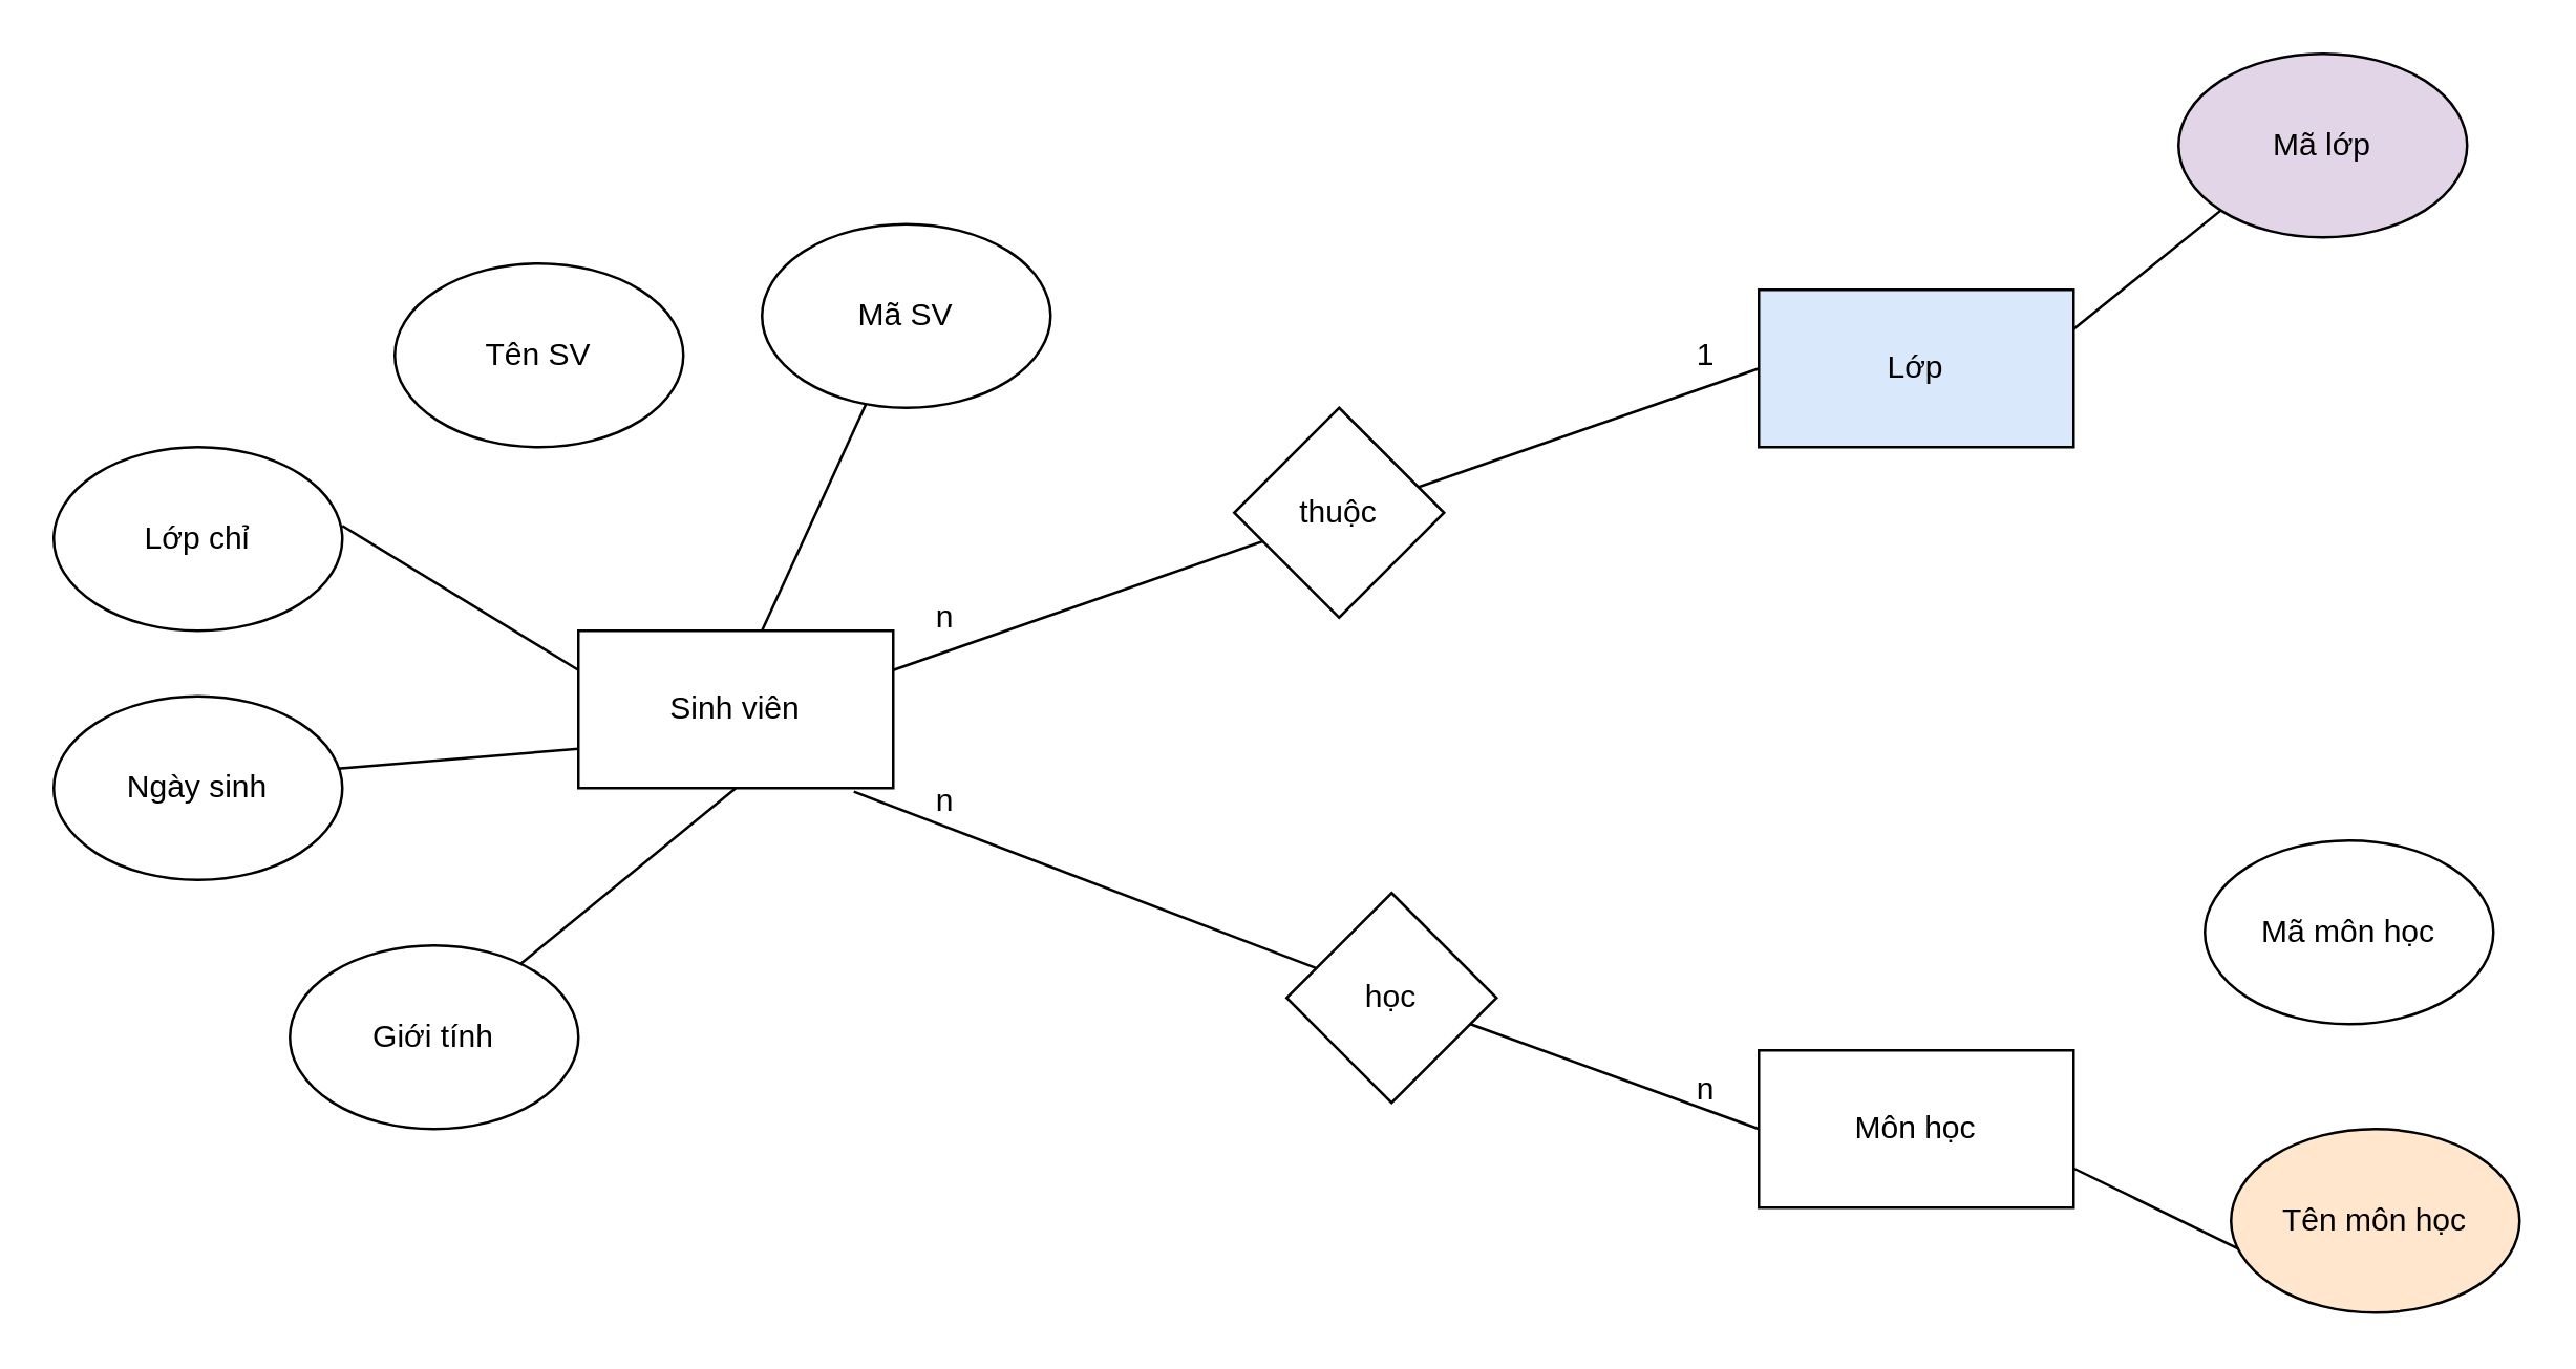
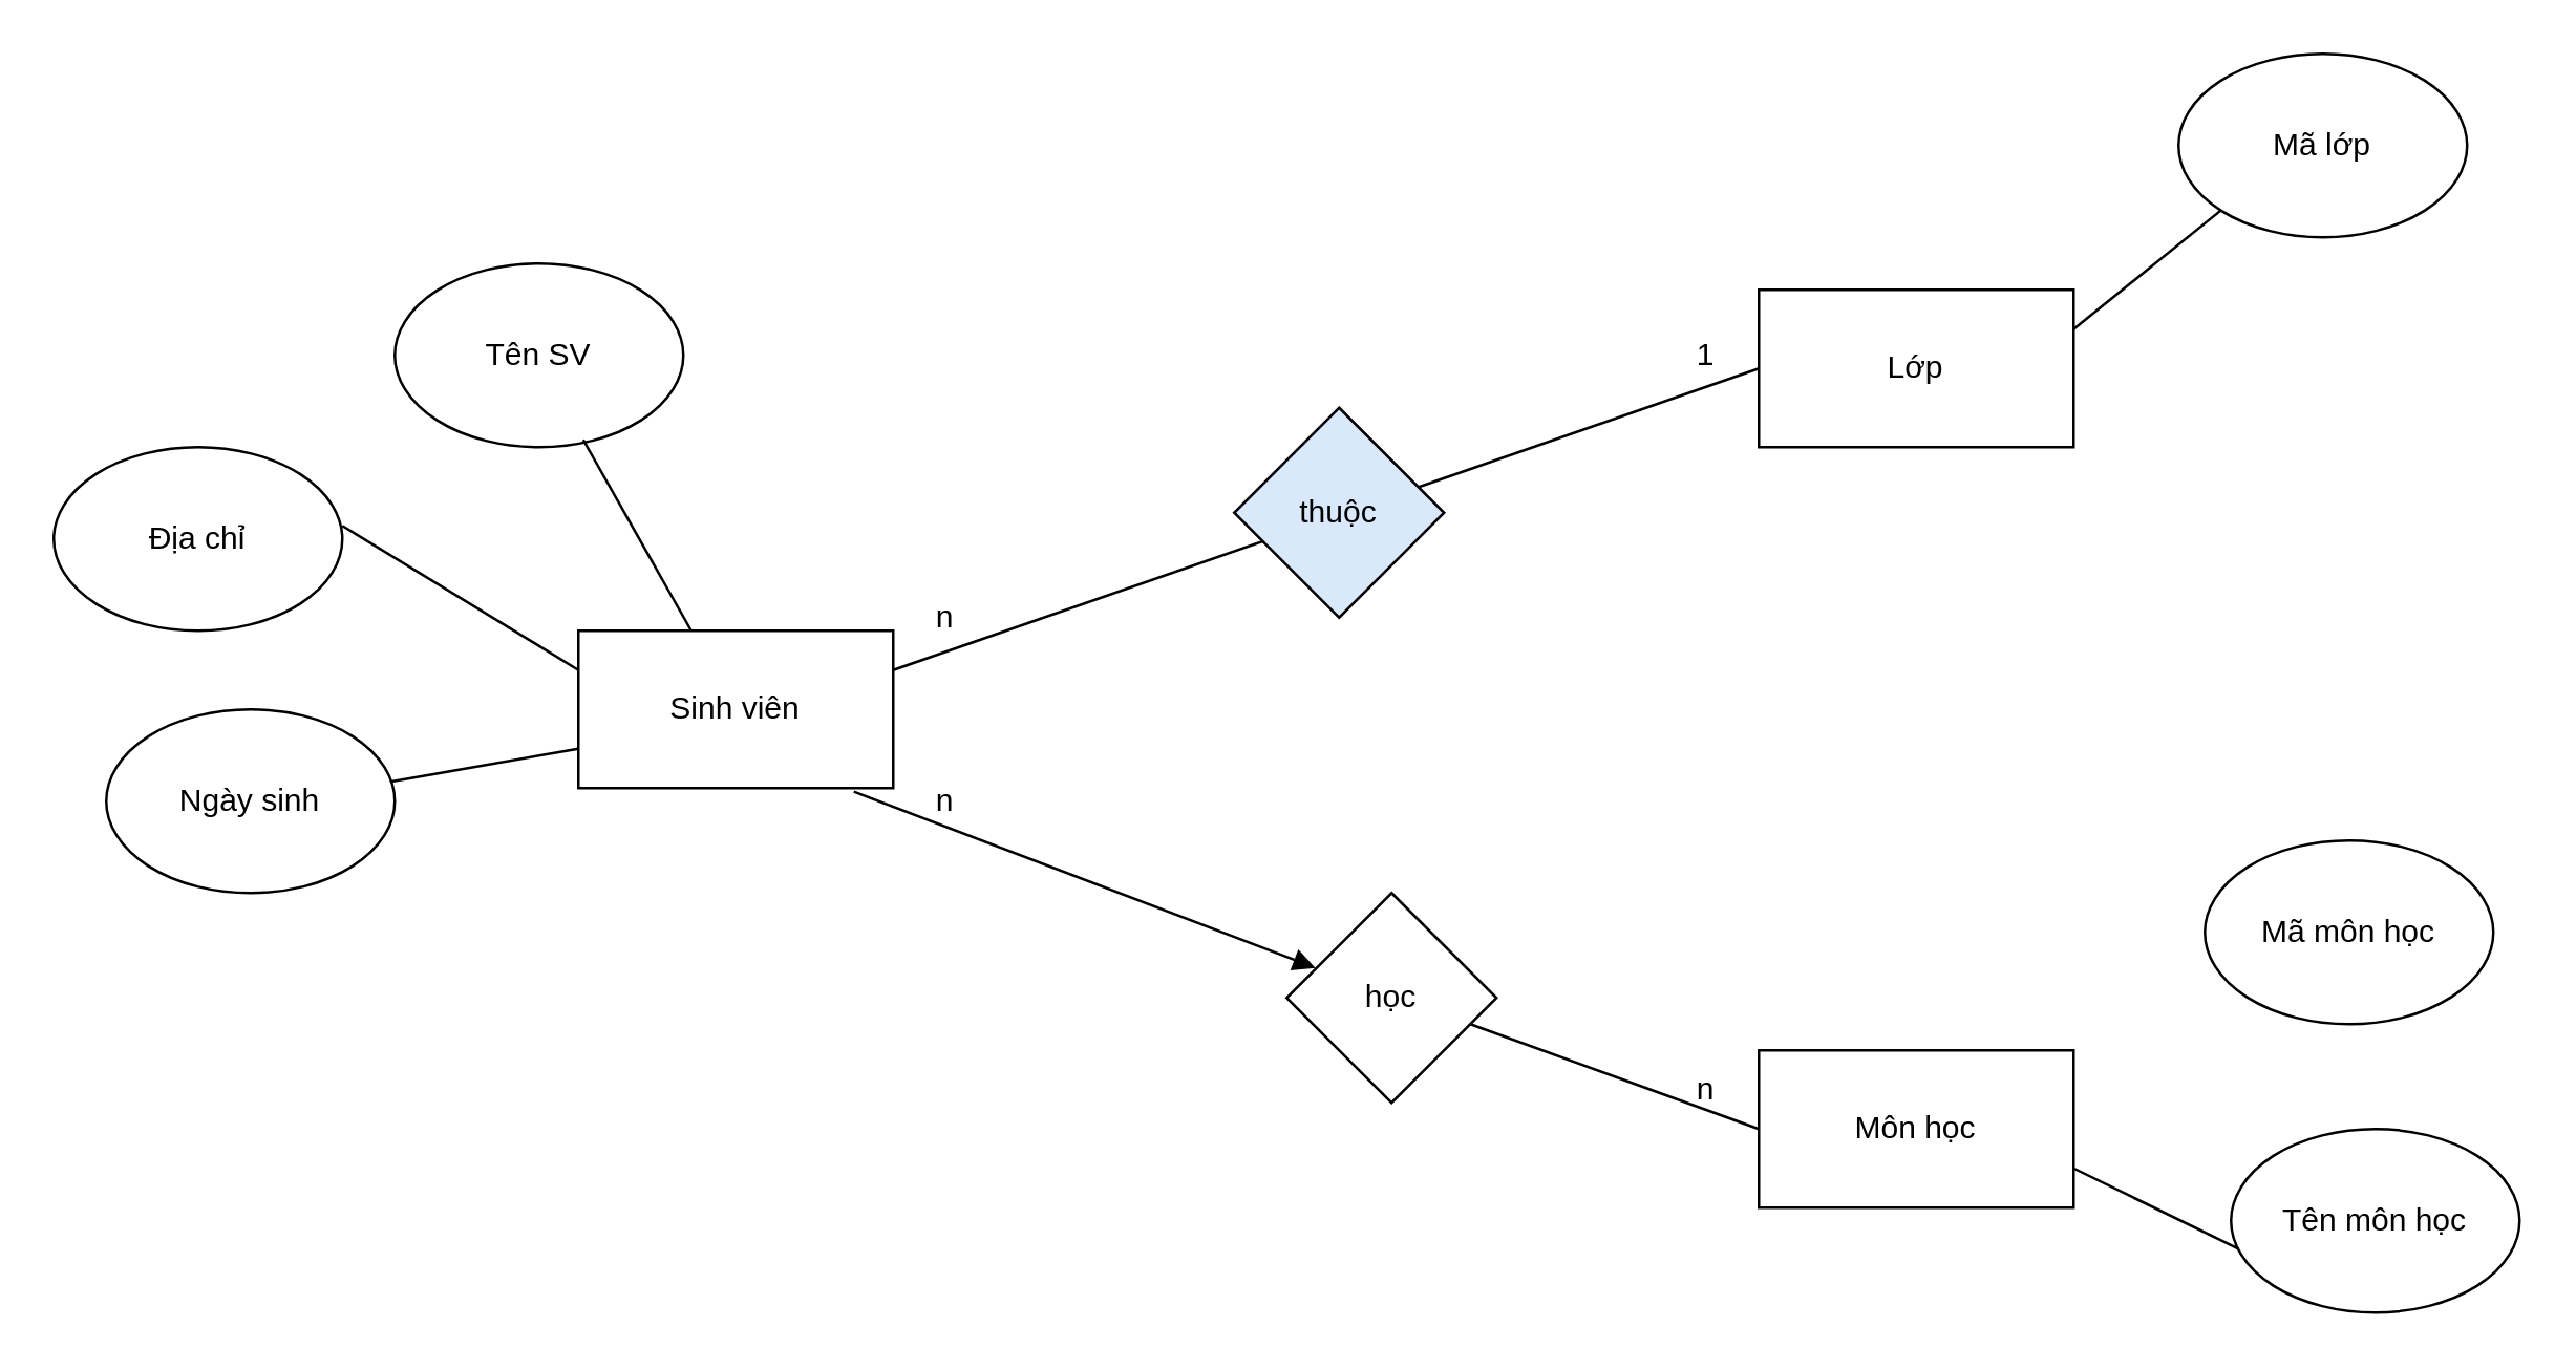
  <mxCell id="0" />
  <mxCell id="1" parent="0" />
  <mxCell id="2" value="Sinh viên" style="rounded=0;whiteSpace=wrap;html=1;" vertex="1" parent="1"><mxGeometry x="220" y="240" width="120" height="60" as="geometry" /></mxCell>
  <mxCell id="3" value="" style="endArrow=none;html=1;rounded=0;entryX=0;entryY=0.25;entryDx=0;entryDy=0;" edge="1" parent="1" target="2"><mxGeometry width="50" height="50" relative="1" as="geometry"><mxPoint x="130" y="200" as="sourcePoint" /><mxPoint x="210" y="240" as="targetPoint" /></mxGeometry></mxCell>
- <mxCell id="4" value="Mã SV" style="ellipse;whiteSpace=wrap;html=1;" vertex="1" parent="1"><mxGeometry x="290" y="85" width="110" height="70" as="geometry" /></mxCell>
- <mxCell id="5" value="Giới tính" style="ellipse;whiteSpace=wrap;html=1;" vertex="1" parent="1"><mxGeometry x="110" y="360" width="110" height="70" as="geometry" /></mxCell>
  <mxCell id="6" value="Tên SV" style="ellipse;whiteSpace=wrap;html=1;" vertex="1" parent="1"><mxGeometry x="150" y="100" width="110" height="70" as="geometry" /></mxCell>
- <mxCell id="7" value="Ngày sinh" style="ellipse;whiteSpace=wrap;html=1;" vertex="1" parent="1"><mxGeometry x="20" y="265" width="110" height="70" as="geometry" /></mxCell>
- <mxCell id="8" value="Lớp chỉ" style="ellipse;whiteSpace=wrap;html=1;" vertex="1" parent="1"><mxGeometry x="20" y="170" width="110" height="70" as="geometry" /></mxCell>
+ <mxCell id="7" value="Ngày sinh" style="ellipse;whiteSpace=wrap;html=1;" vertex="1" parent="1"><mxGeometry x="40" y="270" width="110" height="70" as="geometry" /></mxCell>
+ <mxCell id="8" value="Địa chỉ" style="ellipse;whiteSpace=wrap;html=1;" vertex="1" parent="1"><mxGeometry x="20" y="170" width="110" height="70" as="geometry" /></mxCell>
  <mxCell id="9" value="" style="endArrow=none;html=1;rounded=0;entryX=0;entryY=0.75;entryDx=0;entryDy=0;exitX=0.984;exitY=0.394;exitDx=0;exitDy=0;exitPerimeter=0;" edge="1" parent="1" source="7" target="2"><mxGeometry width="50" height="50" relative="1" as="geometry"><mxPoint x="160" y="370" as="sourcePoint" /><mxPoint x="210" y="320" as="targetPoint" /></mxGeometry></mxCell>
- <mxCell id="10" value="" style="endArrow=none;html=1;rounded=0;exitX=0.798;exitY=0.103;exitDx=0;exitDy=0;exitPerimeter=0;entryX=0.5;entryY=1;entryDx=0;entryDy=0;" edge="1" parent="1" source="5" target="2"><mxGeometry width="50" height="50" relative="1" as="geometry"><mxPoint x="220" y="360" as="sourcePoint" /><mxPoint x="270" y="310" as="targetPoint" /></mxGeometry></mxCell>
- <mxCell id="11" value="" style="endArrow=none;html=1;rounded=0;exitX=0.583;exitY=0;exitDx=0;exitDy=0;exitPerimeter=0;" edge="1" parent="1" source="2" target="4"><mxGeometry width="50" height="50" relative="1" as="geometry"><mxPoint x="290" y="230" as="sourcePoint" /><mxPoint x="320" y="170" as="targetPoint" /></mxGeometry></mxCell>
- <mxCell id="13" value="Lớp" style="rounded=0;whiteSpace=wrap;html=1;fillColor=#dae8fc;" vertex="1" parent="1"><mxGeometry x="670" y="110" width="120" height="60" as="geometry" /></mxCell>
- <mxCell id="14" value="Mã lớp" style="ellipse;whiteSpace=wrap;html=1;fillColor=#e1d5e7;" vertex="1" parent="1"><mxGeometry x="830" y="20" width="110" height="70" as="geometry" /></mxCell>
+ <mxCell id="12" value="" style="endArrow=none;html=1;rounded=0;entryX=0.653;entryY=0.96;entryDx=0;entryDy=0;entryPerimeter=0;" edge="1" parent="1" source="2" target="6"><mxGeometry width="50" height="50" relative="1" as="geometry"><mxPoint x="220" y="230" as="sourcePoint" /><mxPoint x="270" y="180" as="targetPoint" /></mxGeometry></mxCell>
+ <mxCell id="13" value="Lớp" style="rounded=0;whiteSpace=wrap;html=1;" vertex="1" parent="1"><mxGeometry x="670" y="110" width="120" height="60" as="geometry" /></mxCell>
+ <mxCell id="14" value="Mã lớp" style="ellipse;whiteSpace=wrap;html=1;" vertex="1" parent="1"><mxGeometry x="830" y="20" width="110" height="70" as="geometry" /></mxCell>
  <mxCell id="15" value="" style="endArrow=none;html=1;rounded=0;exitX=1;exitY=0.25;exitDx=0;exitDy=0;entryX=0;entryY=1;entryDx=0;entryDy=0;" edge="1" parent="1" source="13" target="14"><mxGeometry width="50" height="50" relative="1" as="geometry"><mxPoint x="800" y="140" as="sourcePoint" /><mxPoint x="850" y="90" as="targetPoint" /></mxGeometry></mxCell>
  <mxCell id="16" value="Môn học" style="rounded=0;whiteSpace=wrap;html=1;" vertex="1" parent="1"><mxGeometry x="670" y="400" width="120" height="60" as="geometry" /></mxCell>
- <mxCell id="17" value="Tên môn học" style="ellipse;whiteSpace=wrap;html=1;fillColor=#ffe6cc;" vertex="1" parent="1"><mxGeometry x="850" y="430" width="110" height="70" as="geometry" /></mxCell>
+ <mxCell id="17" value="Tên môn học" style="ellipse;whiteSpace=wrap;html=1;" vertex="1" parent="1"><mxGeometry x="850" y="430" width="110" height="70" as="geometry" /></mxCell>
  <mxCell id="18" value="Mã môn học" style="ellipse;whiteSpace=wrap;html=1;" vertex="1" parent="1"><mxGeometry x="840" y="320" width="110" height="70" as="geometry" /></mxCell>
  <mxCell id="19" value="" style="endArrow=none;html=1;rounded=0;entryX=0.027;entryY=0.654;entryDx=0;entryDy=0;entryPerimeter=0;exitX=1;exitY=0.75;exitDx=0;exitDy=0;" edge="1" parent="1" source="16" target="17"><mxGeometry width="50" height="50" relative="1" as="geometry"><mxPoint x="740" y="540" as="sourcePoint" /><mxPoint x="790" y="490" as="targetPoint" /></mxGeometry></mxCell>
  <mxCell id="20" value="" style="endArrow=none;html=1;rounded=0;exitX=1;exitY=0.25;exitDx=0;exitDy=0;entryX=0;entryY=0.5;entryDx=0;entryDy=0;" edge="1" parent="1" source="2" target="13"><mxGeometry width="50" height="50" relative="1" as="geometry"><mxPoint x="370" y="250" as="sourcePoint" /><mxPoint x="420" y="200" as="targetPoint" /></mxGeometry></mxCell>
- <mxCell id="21" value="thuộc" style="rhombus;whiteSpace=wrap;html=1;" vertex="1" parent="1"><mxGeometry x="470" y="155" width="80" height="80" as="geometry" /></mxCell>
+ <mxCell id="21" value="thuộc" style="rhombus;whiteSpace=wrap;html=1;fillColor=#dae8fc;" vertex="1" parent="1"><mxGeometry x="470" y="155" width="80" height="80" as="geometry" /></mxCell>
  <mxCell id="22" value="n" style="text;html=1;strokeColor=none;fillColor=none;align=center;verticalAlign=middle;whiteSpace=wrap;rounded=0;" vertex="1" parent="1"><mxGeometry x="330" y="220" width="60" height="30" as="geometry" /></mxCell>
  <mxCell id="23" value="1" style="text;html=1;strokeColor=none;fillColor=none;align=center;verticalAlign=middle;whiteSpace=wrap;rounded=0;" vertex="1" parent="1"><mxGeometry x="620" y="120" width="60" height="30" as="geometry" /></mxCell>
  <mxCell id="24" value="" style="endArrow=none;html=1;rounded=0;entryX=0;entryY=0.5;entryDx=0;entryDy=0;" edge="1" parent="1" target="16"><mxGeometry width="50" height="50" relative="1" as="geometry"><mxPoint x="560" y="390" as="sourcePoint" /><mxPoint x="370" y="350" as="targetPoint" /></mxGeometry></mxCell>
- <mxCell id="25" value="" style="endArrow=none;html=1;rounded=0;exitX=0.875;exitY=1.023;exitDx=0;exitDy=0;exitPerimeter=0;entryX=0.137;entryY=0.357;entryDx=0;entryDy=0;entryPerimeter=0;" edge="1" parent="1" source="2" target="26"><mxGeometry width="50" height="50" relative="1" as="geometry"><mxPoint x="325" y="301" as="sourcePoint" /><mxPoint x="670" y="430" as="targetPoint" /></mxGeometry></mxCell>
+ <mxCell id="25" value="" style="endArrow=block;html=1;rounded=0;exitX=0.875;exitY=1.023;exitDx=0;exitDy=0;exitPerimeter=0;entryX=0.137;entryY=0.357;entryDx=0;entryDy=0;entryPerimeter=0;" edge="1" parent="1" source="2" target="26"><mxGeometry width="50" height="50" relative="1" as="geometry"><mxPoint x="325" y="301" as="sourcePoint" /><mxPoint x="670" y="430" as="targetPoint" /></mxGeometry></mxCell>
  <mxCell id="26" value="học" style="rhombus;whiteSpace=wrap;html=1;" vertex="1" parent="1"><mxGeometry x="490" y="340" width="80" height="80" as="geometry" /></mxCell>
  <mxCell id="27" value="n" style="text;html=1;strokeColor=none;fillColor=none;align=center;verticalAlign=middle;whiteSpace=wrap;rounded=0;" vertex="1" parent="1"><mxGeometry x="330" y="290" width="60" height="30" as="geometry" /></mxCell>
  <mxCell id="28" value="n" style="text;html=1;strokeColor=none;fillColor=none;align=center;verticalAlign=middle;whiteSpace=wrap;rounded=0;" vertex="1" parent="1"><mxGeometry x="620" y="400" width="60" height="30" as="geometry" /></mxCell>
